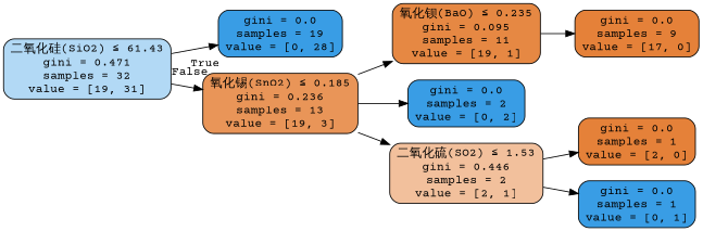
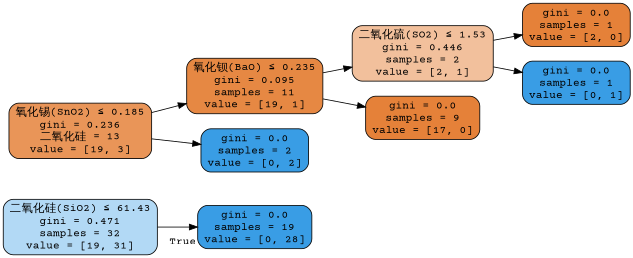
  digraph {
    fontname="Courier Prime"
    rankdir=LR
    node [color=black fillcolor="#399de5" fontname="Courier Prime" shape=box style="filled, rounded"]
    edge [fontname="Courier Prime"]
    n1 [fillcolor="#b2d9f5" label=<二氧化硅(SiO2) &le; 61.43<br/>gini = 0.471<br/>samples = 32<br/>value = [19, 31]>]
    n2 [label=<gini = 0.0<br/>samples = 19<br/>value = [0, 28]>]
-   n3 [fillcolor="#e99558" label=<氧化锡(SnO2) &le; 0.185<br/>gini = 0.236<br/>samples = 13<br/>value = [19, 3]>]
+   n3 [fillcolor="#e99558" label=<氧化锡(SnO2) &le; 0.185<br/>gini = 0.236<br/>二氧化硅 = 13<br/>value = [19, 3]>]
    n4 [fillcolor="#e68843" label=<氧化钡(BaO) &le; 0.235<br/>gini = 0.095<br/>samples = 11<br/>value = [19, 1]>]
    n5 [label=<gini = 0.0<br/>samples = 2<br/>value = [0, 2]>]
    n6 [fillcolor="#f2c09c" label=<二氧化硫(SO2) &le; 1.53<br/>gini = 0.446<br/>samples = 2<br/>value = [2, 1]>]
    n7 [fillcolor="#e58139" label=<gini = 0.0<br/>samples = 9<br/>value = [17, 0]>]
    n8 [fillcolor="#e58139" label=<gini = 0.0<br/>samples = 1<br/>value = [2, 0]>]
    n9 [label=<gini = 0.0<br/>samples = 1<br/>value = [0, 1]>]
    n1 -> n2 [headlabel=True labelangle=45 labeldistance=2.5]
-   n1 -> n3 [headlabel=False labelangle=-45 labeldistance=2.5]
    n3 -> n4
    n3 -> n5
-   n3 -> n6
+   n4 -> n6
    n4 -> n7
    n6 -> n8
    n6 -> n9
  }
